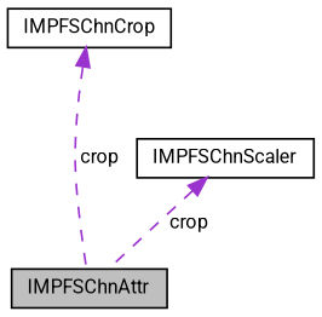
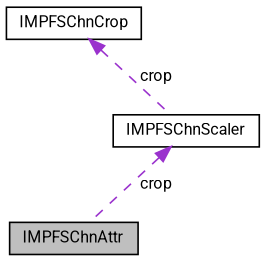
  digraph {
    fontname=Roboto
    node [color=black fillcolor=white fontname=Roboto fontsize=10 shape=record style=filled]
    edge [color=darkorchid3 dir=back fontname=Roboto fontsize=10 labelfontname=Helvetica labelfontsize=10 style=dashed]
    n1 [fillcolor=grey75 fontcolor=black height=0.2 label=IMPFSChnAttr width=0.4]
    n2 [height=0.2 label=IMPFSChnCrop width=0.4]
    n3 [height=0.2 label=IMPFSChnScaler width=0.4]
-   n2 -> n1 [label=" crop"]
+   n2 -> n3 [label=" crop"]
    n3 -> n1 [label=" crop"]
  }
